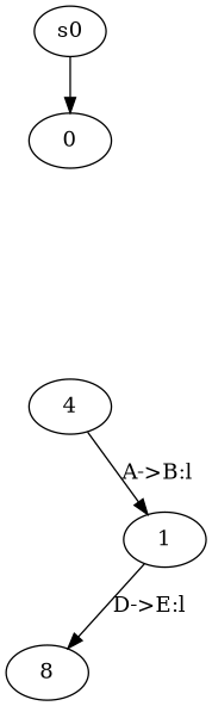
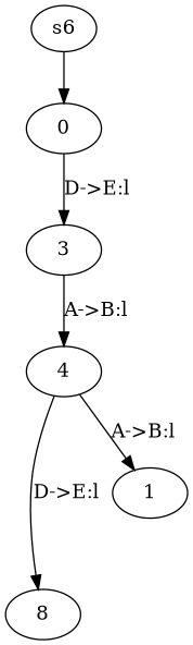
  digraph {
-   s0 [height=0 width=0]
+   s0 [height=0 width=0 label=s6]
    0
+   3
    n4 [label=8]
    1
    4
    s0 -> 0
-   1 -> n4 [label="D->E:l"]
+   0 -> 3 [label="D->E:l"]
+   3 -> 4 [label="A->B:l"]
+   4 -> n4 [label="D->E:l"]
    4 -> 1 [label="A->B:l"]
  }
